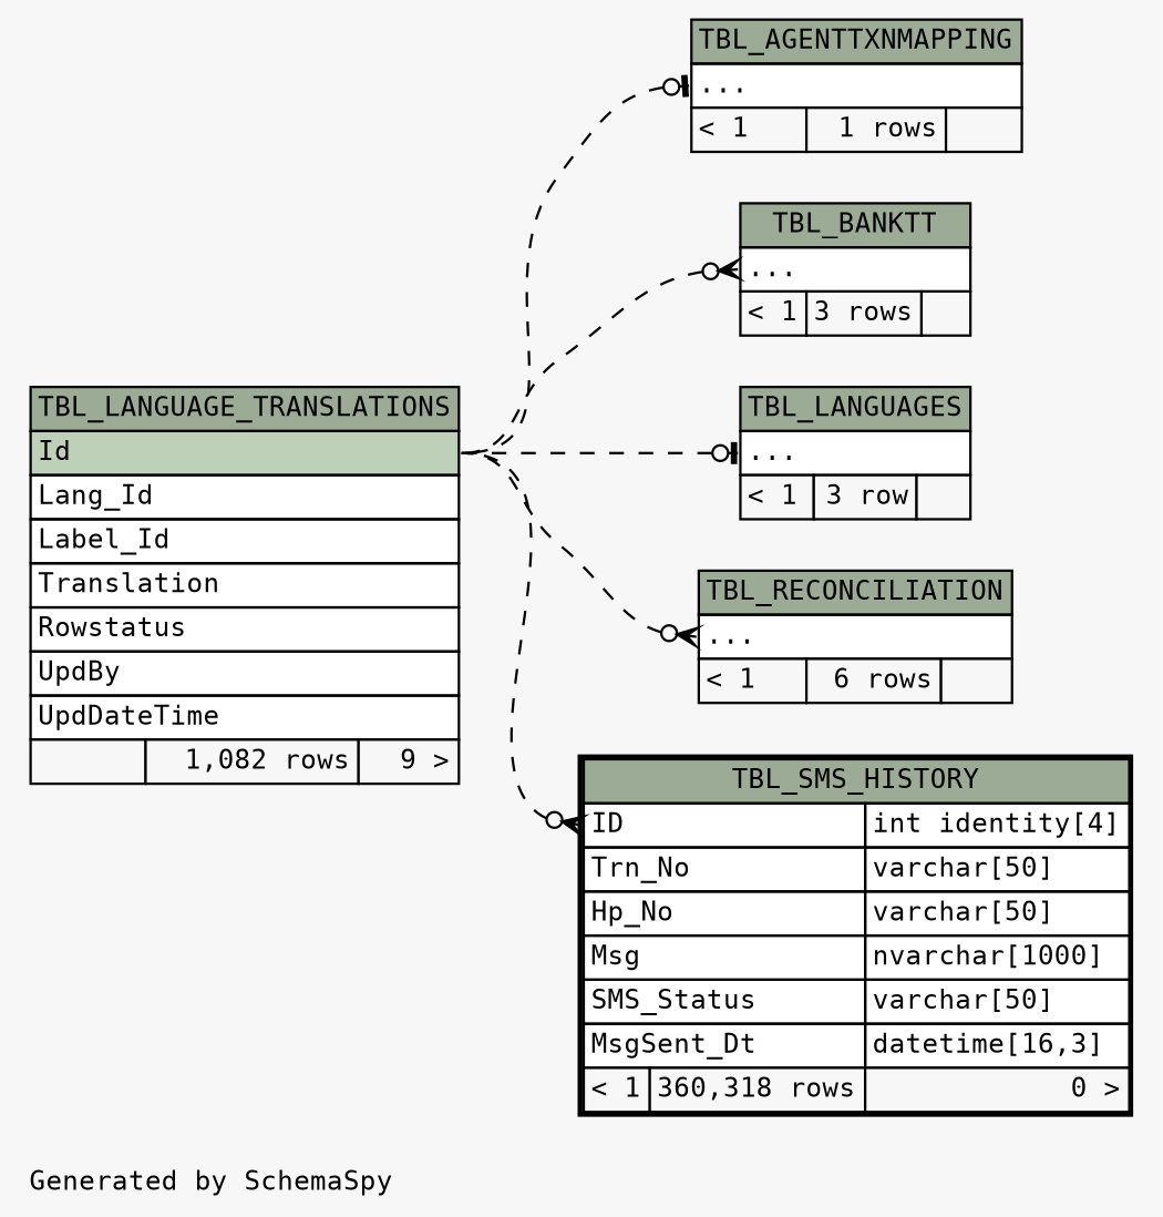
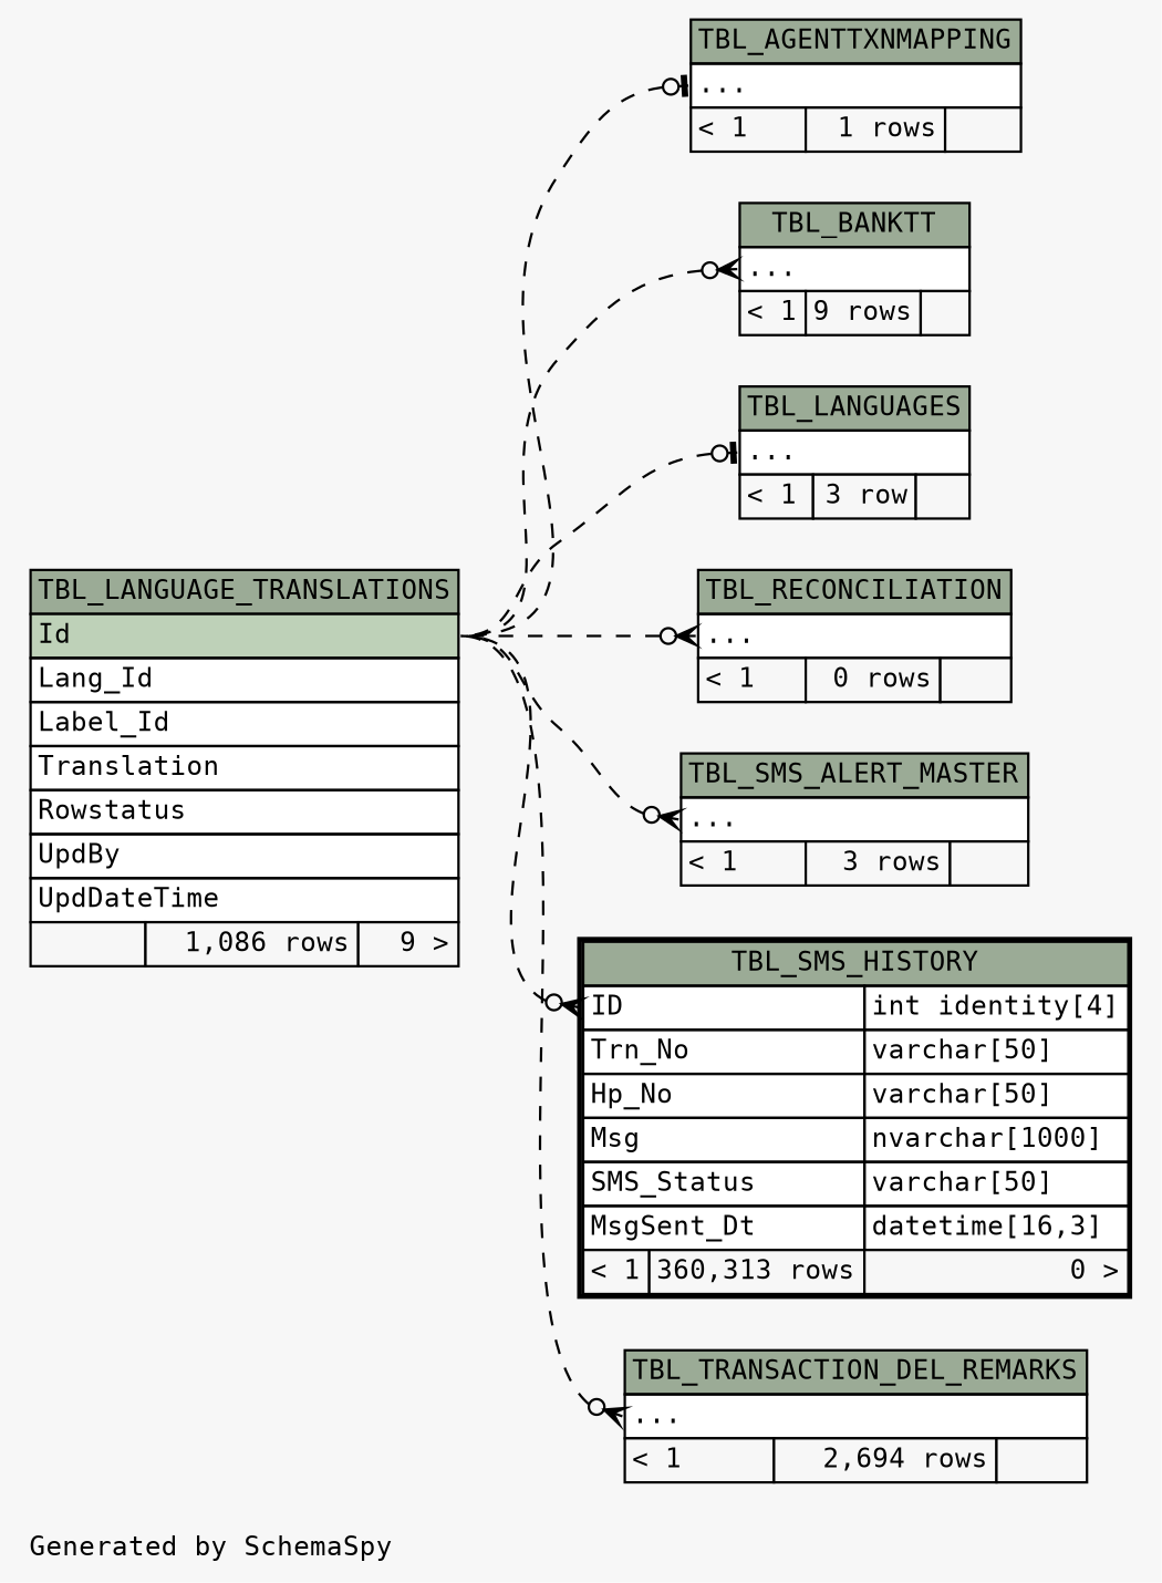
  digraph {
    bgcolor="#f7f7f7"
    fontname="DejaVu Sans Mono"
    fontsize=11
    label="\nGenerated by SchemaSpy"
    labeljust=l
    nodesep=0.18
    rankdir=RL
    ranksep=0.46
    node [fontname="DejaVu Sans Mono" fontsize=11 shape=plaintext]
    edge [arrowhead=none arrowsize=0.8 arrowtail=crowodot dir=back fontname="DejaVu Sans Mono" headport="Id:e" style=dashed tailport="elipses:w"]
    n1 [label=<     <TABLE BORDER="0" CELLBORDER="1" CELLSPACING="0" BGCOLOR="#ffffff">       <TR><TD COLSPAN="3" BGCOLOR="#9bab96" ALIGN="CENTER">TBL_AGENTTXNMAPPING</TD></TR>       <TR><TD PORT="elipses" COLSPAN="3" ALIGN="LEFT">...</TD></TR>       <TR><TD ALIGN="LEFT" BGCOLOR="#f7f7f7">&lt; 1</TD><TD ALIGN="RIGHT" BGCOLOR="#f7f7f7">1 rows</TD><TD ALIGN="RIGHT" BGCOLOR="#f7f7f7">  </TD></TR>     </TABLE>>]
-   n2 [label=<     <TABLE BORDER="0" CELLBORDER="1" CELLSPACING="0" BGCOLOR="#ffffff">       <TR><TD COLSPAN="3" BGCOLOR="#9bab96" ALIGN="CENTER">TBL_LANGUAGE_TRANSLATIONS</TD></TR>       <TR><TD PORT="Id" COLSPAN="3" BGCOLOR="#bed1b8" ALIGN="LEFT">Id</TD></TR>       <TR><TD PORT="Lang_Id" COLSPAN="3" ALIGN="LEFT">Lang_Id</TD></TR>       <TR><TD PORT="Label_Id" COLSPAN="3" ALIGN="LEFT">Label_Id</TD></TR>       <TR><TD PORT="Translation" COLSPAN="3" ALIGN="LEFT">Translation</TD></TR>       <TR><TD PORT="Rowstatus" COLSPAN="3" ALIGN="LEFT">Rowstatus</TD></TR>       <TR><TD PORT="UpdBy" COLSPAN="3" ALIGN="LEFT">UpdBy</TD></TR>       <TR><TD PORT="UpdDateTime" COLSPAN="3" ALIGN="LEFT">UpdDateTime</TD></TR>       <TR><TD ALIGN="LEFT" BGCOLOR="#f7f7f7">  </TD><TD ALIGN="RIGHT" BGCOLOR="#f7f7f7">1,082 rows</TD><TD ALIGN="RIGHT" BGCOLOR="#f7f7f7">9 &gt;</TD></TR>     </TABLE>>]
-   n3 [label=<     <TABLE BORDER="0" CELLBORDER="1" CELLSPACING="0" BGCOLOR="#ffffff">       <TR><TD COLSPAN="3" BGCOLOR="#9bab96" ALIGN="CENTER">TBL_BANKTT</TD></TR>       <TR><TD PORT="elipses" COLSPAN="3" ALIGN="LEFT">...</TD></TR>       <TR><TD ALIGN="LEFT" BGCOLOR="#f7f7f7">&lt; 1</TD><TD ALIGN="RIGHT" BGCOLOR="#f7f7f7">3 rows</TD><TD ALIGN="RIGHT" BGCOLOR="#f7f7f7">  </TD></TR>     </TABLE>>]
+   n2 [label=<     <TABLE BORDER="0" CELLBORDER="1" CELLSPACING="0" BGCOLOR="#ffffff">       <TR><TD COLSPAN="3" BGCOLOR="#9bab96" ALIGN="CENTER">TBL_LANGUAGE_TRANSLATIONS</TD></TR>       <TR><TD PORT="Id" COLSPAN="3" BGCOLOR="#bed1b8" ALIGN="LEFT">Id</TD></TR>       <TR><TD PORT="Lang_Id" COLSPAN="3" ALIGN="LEFT">Lang_Id</TD></TR>       <TR><TD PORT="Label_Id" COLSPAN="3" ALIGN="LEFT">Label_Id</TD></TR>       <TR><TD PORT="Translation" COLSPAN="3" ALIGN="LEFT">Translation</TD></TR>       <TR><TD PORT="Rowstatus" COLSPAN="3" ALIGN="LEFT">Rowstatus</TD></TR>       <TR><TD PORT="UpdBy" COLSPAN="3" ALIGN="LEFT">UpdBy</TD></TR>       <TR><TD PORT="UpdDateTime" COLSPAN="3" ALIGN="LEFT">UpdDateTime</TD></TR>       <TR><TD ALIGN="LEFT" BGCOLOR="#f7f7f7">  </TD><TD ALIGN="RIGHT" BGCOLOR="#f7f7f7">1,086 rows</TD><TD ALIGN="RIGHT" BGCOLOR="#f7f7f7">9 &gt;</TD></TR>     </TABLE>>]
+   n3 [label=<     <TABLE BORDER="0" CELLBORDER="1" CELLSPACING="0" BGCOLOR="#ffffff">       <TR><TD COLSPAN="3" BGCOLOR="#9bab96" ALIGN="CENTER">TBL_BANKTT</TD></TR>       <TR><TD PORT="elipses" COLSPAN="3" ALIGN="LEFT">...</TD></TR>       <TR><TD ALIGN="LEFT" BGCOLOR="#f7f7f7">&lt; 1</TD><TD ALIGN="RIGHT" BGCOLOR="#f7f7f7">9 rows</TD><TD ALIGN="RIGHT" BGCOLOR="#f7f7f7">  </TD></TR>     </TABLE>>]
    n4 [label=<     <TABLE BORDER="0" CELLBORDER="1" CELLSPACING="0" BGCOLOR="#ffffff">       <TR><TD COLSPAN="3" BGCOLOR="#9bab96" ALIGN="CENTER">TBL_LANGUAGES</TD></TR>       <TR><TD PORT="elipses" COLSPAN="3" ALIGN="LEFT">...</TD></TR>       <TR><TD ALIGN="LEFT" BGCOLOR="#f7f7f7">&lt; 1</TD><TD ALIGN="RIGHT" BGCOLOR="#f7f7f7">3 row</TD><TD ALIGN="RIGHT" BGCOLOR="#f7f7f7">  </TD></TR>     </TABLE>>]
-   n5 [label=<     <TABLE BORDER="0" CELLBORDER="1" CELLSPACING="0" BGCOLOR="#ffffff">       <TR><TD COLSPAN="3" BGCOLOR="#9bab96" ALIGN="CENTER">TBL_RECONCILIATION</TD></TR>       <TR><TD PORT="elipses" COLSPAN="3" ALIGN="LEFT">...</TD></TR>       <TR><TD ALIGN="LEFT" BGCOLOR="#f7f7f7">&lt; 1</TD><TD ALIGN="RIGHT" BGCOLOR="#f7f7f7">6 rows</TD><TD ALIGN="RIGHT" BGCOLOR="#f7f7f7">  </TD></TR>     </TABLE>>]
-   n7 [label=<     <TABLE BORDER="2" CELLBORDER="1" CELLSPACING="0" BGCOLOR="#ffffff">       <TR><TD COLSPAN="3" BGCOLOR="#9bab96" ALIGN="CENTER">TBL_SMS_HISTORY</TD></TR>       <TR><TD PORT="ID" COLSPAN="2" ALIGN="LEFT">ID</TD><TD PORT="ID.type" ALIGN="LEFT">int identity[4]</TD></TR>       <TR><TD PORT="Trn_No" COLSPAN="2" ALIGN="LEFT">Trn_No</TD><TD PORT="Trn_No.type" ALIGN="LEFT">varchar[50]</TD></TR>       <TR><TD PORT="Hp_No" COLSPAN="2" ALIGN="LEFT">Hp_No</TD><TD PORT="Hp_No.type" ALIGN="LEFT">varchar[50]</TD></TR>       <TR><TD PORT="Msg" COLSPAN="2" ALIGN="LEFT">Msg</TD><TD PORT="Msg.type" ALIGN="LEFT">nvarchar[1000]</TD></TR>       <TR><TD PORT="SMS_Status" COLSPAN="2" ALIGN="LEFT">SMS_Status</TD><TD PORT="SMS_Status.type" ALIGN="LEFT">varchar[50]</TD></TR>       <TR><TD PORT="MsgSent_Dt" COLSPAN="2" ALIGN="LEFT">MsgSent_Dt</TD><TD PORT="MsgSent_Dt.type" ALIGN="LEFT">datetime[16,3]</TD></TR>       <TR><TD ALIGN="LEFT" BGCOLOR="#f7f7f7">&lt; 1</TD><TD ALIGN="RIGHT" BGCOLOR="#f7f7f7">360,318 rows</TD><TD ALIGN="RIGHT" BGCOLOR="#f7f7f7">0 &gt;</TD></TR>     </TABLE>>]
+   n5 [label=<     <TABLE BORDER="0" CELLBORDER="1" CELLSPACING="0" BGCOLOR="#ffffff">       <TR><TD COLSPAN="3" BGCOLOR="#9bab96" ALIGN="CENTER">TBL_RECONCILIATION</TD></TR>       <TR><TD PORT="elipses" COLSPAN="3" ALIGN="LEFT">...</TD></TR>       <TR><TD ALIGN="LEFT" BGCOLOR="#f7f7f7">&lt; 1</TD><TD ALIGN="RIGHT" BGCOLOR="#f7f7f7">0 rows</TD><TD ALIGN="RIGHT" BGCOLOR="#f7f7f7">  </TD></TR>     </TABLE>>]
+   n6 [label=<     <TABLE BORDER="0" CELLBORDER="1" CELLSPACING="0" BGCOLOR="#ffffff">       <TR><TD COLSPAN="3" BGCOLOR="#9bab96" ALIGN="CENTER">TBL_SMS_ALERT_MASTER</TD></TR>       <TR><TD PORT="elipses" COLSPAN="3" ALIGN="LEFT">...</TD></TR>       <TR><TD ALIGN="LEFT" BGCOLOR="#f7f7f7">&lt; 1</TD><TD ALIGN="RIGHT" BGCOLOR="#f7f7f7">3 rows</TD><TD ALIGN="RIGHT" BGCOLOR="#f7f7f7">  </TD></TR>     </TABLE>>]
+   n7 [label=<     <TABLE BORDER="2" CELLBORDER="1" CELLSPACING="0" BGCOLOR="#ffffff">       <TR><TD COLSPAN="3" BGCOLOR="#9bab96" ALIGN="CENTER">TBL_SMS_HISTORY</TD></TR>       <TR><TD PORT="ID" COLSPAN="2" ALIGN="LEFT">ID</TD><TD PORT="ID.type" ALIGN="LEFT">int identity[4]</TD></TR>       <TR><TD PORT="Trn_No" COLSPAN="2" ALIGN="LEFT">Trn_No</TD><TD PORT="Trn_No.type" ALIGN="LEFT">varchar[50]</TD></TR>       <TR><TD PORT="Hp_No" COLSPAN="2" ALIGN="LEFT">Hp_No</TD><TD PORT="Hp_No.type" ALIGN="LEFT">varchar[50]</TD></TR>       <TR><TD PORT="Msg" COLSPAN="2" ALIGN="LEFT">Msg</TD><TD PORT="Msg.type" ALIGN="LEFT">nvarchar[1000]</TD></TR>       <TR><TD PORT="SMS_Status" COLSPAN="2" ALIGN="LEFT">SMS_Status</TD><TD PORT="SMS_Status.type" ALIGN="LEFT">varchar[50]</TD></TR>       <TR><TD PORT="MsgSent_Dt" COLSPAN="2" ALIGN="LEFT">MsgSent_Dt</TD><TD PORT="MsgSent_Dt.type" ALIGN="LEFT">datetime[16,3]</TD></TR>       <TR><TD ALIGN="LEFT" BGCOLOR="#f7f7f7">&lt; 1</TD><TD ALIGN="RIGHT" BGCOLOR="#f7f7f7">360,313 rows</TD><TD ALIGN="RIGHT" BGCOLOR="#f7f7f7">0 &gt;</TD></TR>     </TABLE>>]
+   n8 [label=<     <TABLE BORDER="0" CELLBORDER="1" CELLSPACING="0" BGCOLOR="#ffffff">       <TR><TD COLSPAN="3" BGCOLOR="#9bab96" ALIGN="CENTER">TBL_TRANSACTION_DEL_REMARKS</TD></TR>       <TR><TD PORT="elipses" COLSPAN="3" ALIGN="LEFT">...</TD></TR>       <TR><TD ALIGN="LEFT" BGCOLOR="#f7f7f7">&lt; 1</TD><TD ALIGN="RIGHT" BGCOLOR="#f7f7f7">2,694 rows</TD><TD ALIGN="RIGHT" BGCOLOR="#f7f7f7">  </TD></TR>     </TABLE>>]
    n1 -> n2 [arrowtail=teeodot]
    n3 -> n2
    n4 -> n2 [arrowtail=teeodot]
    n5 -> n2
+   n6 -> n2
    n7 -> n2 [tailport="ID:w"]
+   n8 -> n2
  }
